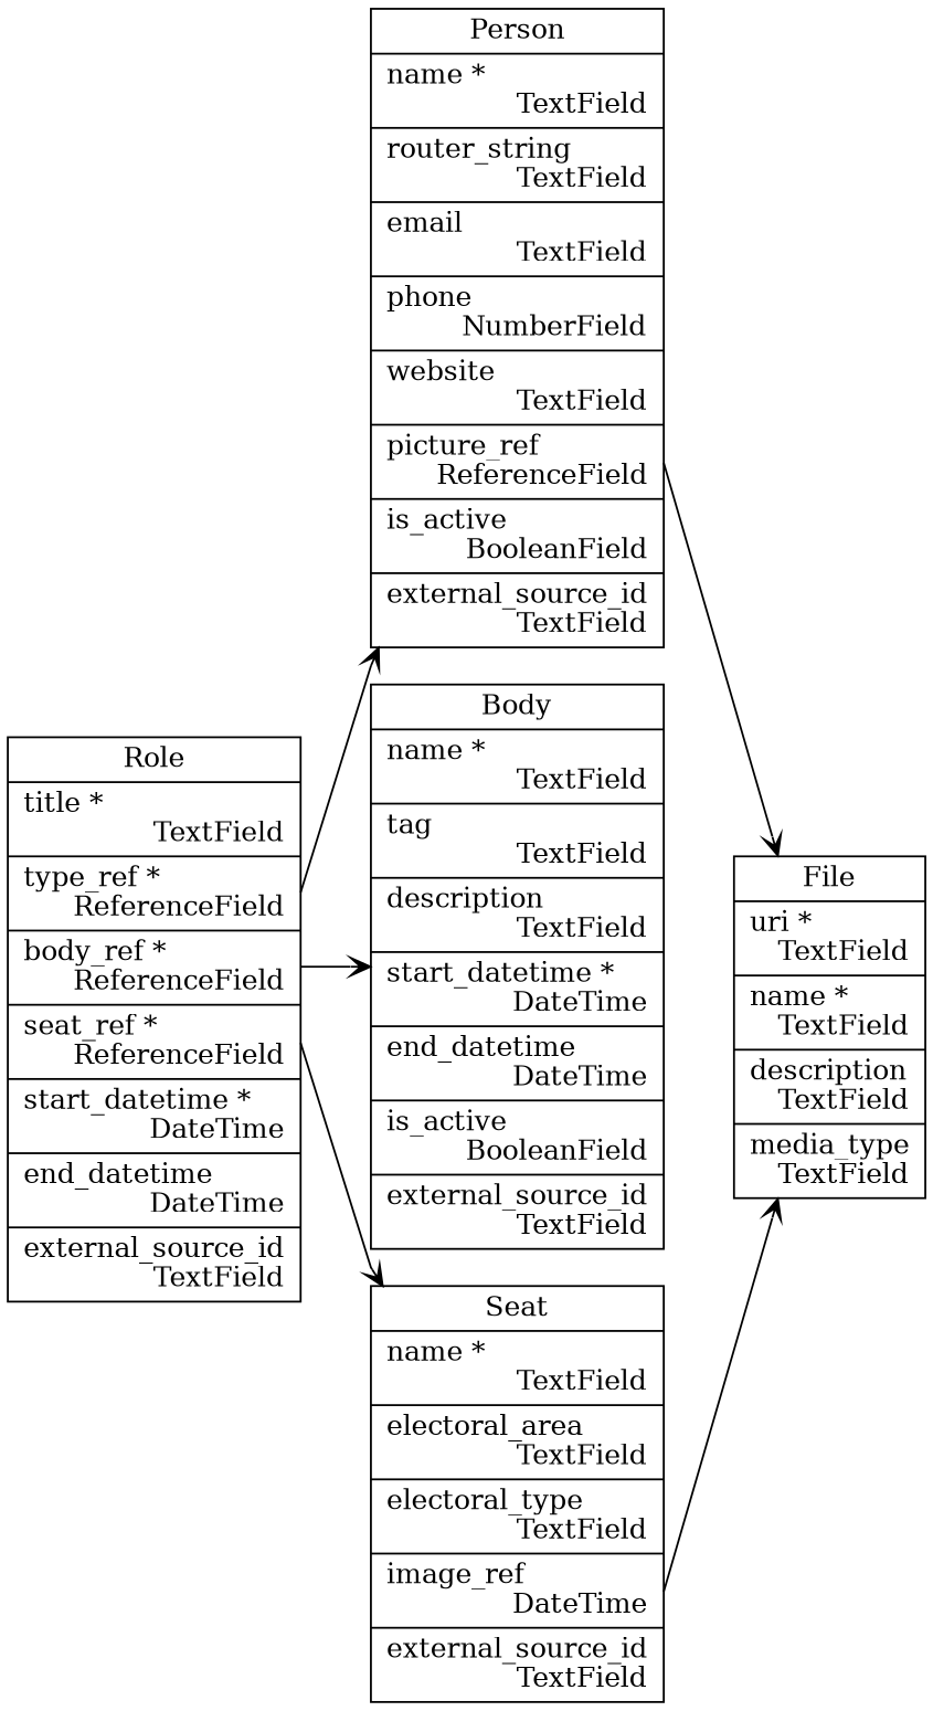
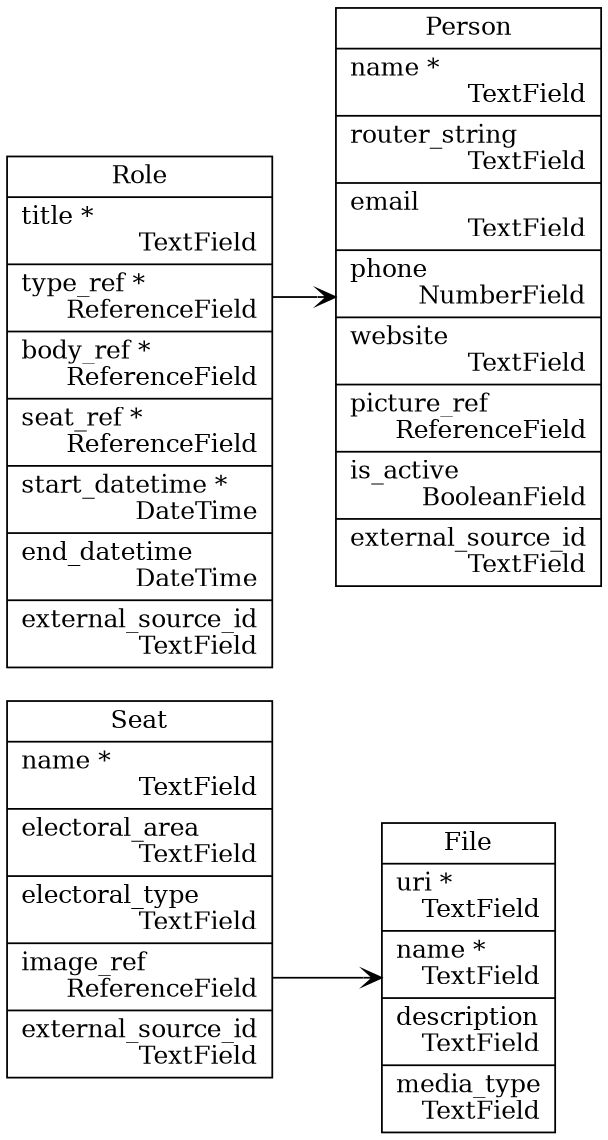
  digraph {
    rankdir=LR
    splines=compound
    node [fillcolor=white shape=record style=filled]
    edge [arrowhead=vee]
-   n1 [label="Body | name *\l  TextField\r|tag\l  TextField\r|description\l  TextField\r|start_datetime *\l  DateTime\r|end_datetime\l  DateTime\r|is_active\l  BooleanField\r|external_source_id\l  TextField\r"]
    n2 [label="File | uri *\l  TextField\r|name *\l  TextField\r|description\l  TextField\r|media_type\l  TextField\r"]
    n3 [label="Person | name *\l  TextField\r|router_string\l  TextField\r|email\l  TextField\r|phone\l  NumberField\r|website\l  TextField\r|<picture_ref> picture_ref\l  ReferenceField\r|is_active\l  BooleanField\r|external_source_id\l  TextField\r"]
    n4 [label="Role | title *\l  TextField\r|<person_ref> type_ref *\l  ReferenceField\r|<body_ref> body_ref *\l  ReferenceField\r|<seat_ref> seat_ref *\l  ReferenceField\r|start_datetime *\l  DateTime\r|end_datetime\l  DateTime\r|external_source_id\l  TextField\r"]
-   n5 [label="Seat | name *\l  TextField\r|electoral_area\l  TextField\r|electoral_type\l  TextField\r|<image_ref> image_ref\l  DateTime\r|external_source_id\l  TextField\r"]
-   n3 -> n2 [tailport=picture_ref]
-   n4 -> n1 [tailport=body_ref]
+   n5 [label="Seat | name *\l  TextField\r|electoral_area\l  TextField\r|electoral_type\l  TextField\r|<image_ref> image_ref\l  ReferenceField\r|external_source_id\l  TextField\r"]
    n4 -> n3 [tailport=person_ref]
-   n4 -> n5 [tailport=seat_ref]
    n5 -> n2 [tailport=image_ref]
  }
